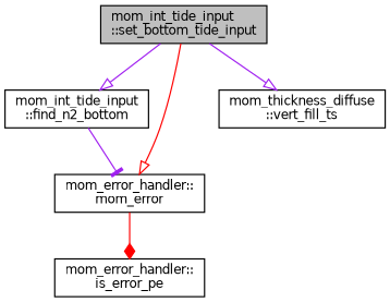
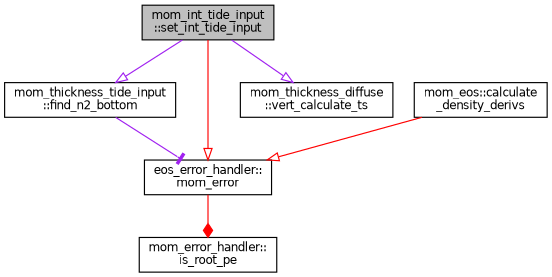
  digraph {
    rankdir=TB
    node [color=black fillcolor=white fontname=Helvetica fontsize=10 shape=record style=filled]
    edge [arrowhead=onormal color=purple fontname=Helvetica fontsize=10 labelfontname=Helvetica labelfontsize=10 style=solid]
-   n1 [fillcolor=grey75 fontcolor=black height=0.2 label="mom_int_tide_input\l::set_bottom_tide_input" width=0.4]
-   n2 [height=0.2 label="mom_int_tide_input\l::find_n2_bottom" width=0.4]
-   n3 [height=0.2 label="mom_error_handler::\lmom_error" width=0.4]
-   n4 [height=0.2 label="mom_thickness_diffuse\l::vert_fill_ts" width=0.4]
-   n5 [height=0.2 label="mom_error_handler::\lis_error_pe" width=0.4]
+   n1 [fillcolor=grey75 fontcolor=black height=0.2 label="mom_int_tide_input\l::set_int_tide_input" width=0.4]
+   n2 [height=0.2 label="mom_thickness_tide_input\l::find_n2_bottom" width=0.4]
+   n3 [height=0.2 label="eos_error_handler::\lmom_error" width=0.4]
+   n4 [height=0.2 label="mom_thickness_diffuse\l::vert_calculate_ts" width=0.4]
+   n5 [height=0.2 label="mom_error_handler::\lis_root_pe" width=0.4]
+   n6 [height=0.2 label="mom_eos::calculate\l_density_derivs" width=0.4]
    n1 -> n2
    n1 -> n3 [color=red]
    n1 -> n4
    n2 -> n3 [arrowhead=tee]
    n3 -> n5 [arrowhead=diamond color=red]
+   n6 -> n3 [color=red]
  }
